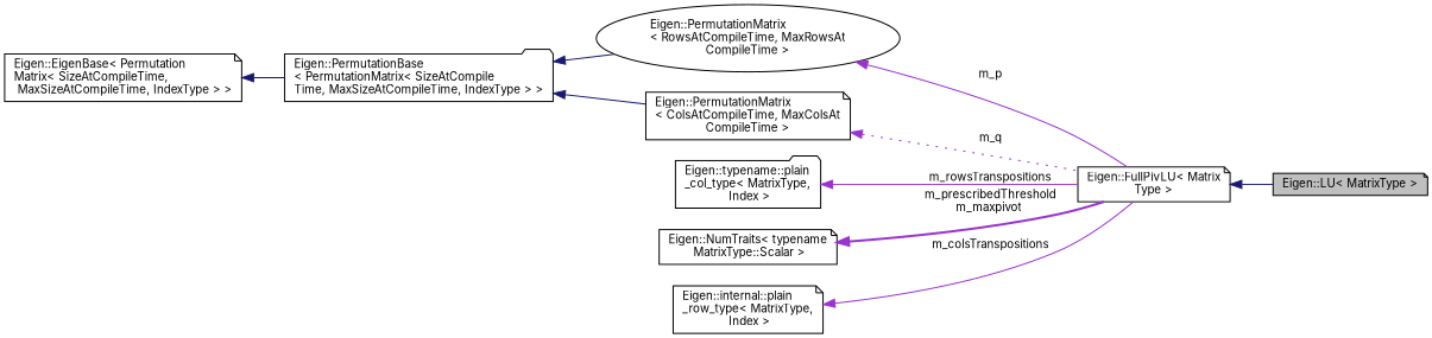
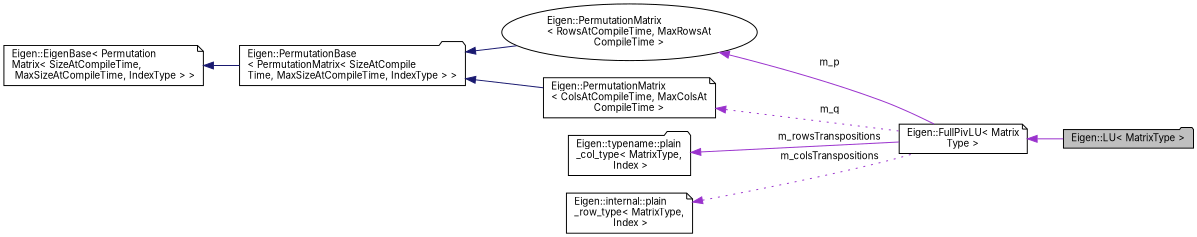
  digraph {
    fontname=Inter
    rankdir=LR
    node [color=black fillcolor=white fontname=Inter fontsize=10 shape=note style=filled]
    edge [color=darkorchid3 dir=back fontname=Inter fontsize=10 labelfontname=Helvetica labelfontsize=10 style=solid]
-   n1 [fillcolor=grey75 fontcolor=black height=0.2 label="Eigen::LU\< MatrixType \>" width=0.4]
+   n1 [fillcolor=grey75 fontcolor=black height=0.2 label="Eigen::LU\< MatrixType \>" shape=folder width=0.4]
    n2 [height=0.2 label="Eigen::FullPivLU\< Matrix\lType \>" width=0.4]
    n3 [height=0.2 label="Eigen::PermutationMatrix\l\< RowsAtCompileTime, MaxRowsAt\lCompileTime \>" shape=ellipse width=0.4]
    n4 [height=0.2 label="Eigen::PermutationBase\l\< PermutationMatrix\< SizeAtCompile\lTime, MaxSizeAtCompileTime, IndexType \> \>" shape=folder width=0.4]
    n5 [height=0.2 label="Eigen::PermutationMatrix\l\< ColsAtCompileTime, MaxColsAt\lCompileTime \>" width=0.4]
    n6 [height=0.2 label="Eigen::EigenBase\< Permutation\lMatrix\< SizeAtCompileTime,\l MaxSizeAtCompileTime, IndexType \> \>" width=0.4]
    n7 [height=0.2 label="Eigen::typename::plain\l_col_type\< MatrixType,\l Index \>" shape=folder width=0.4]
-   n8 [height=0.2 label="Eigen::NumTraits\< typename\l MatrixType::Scalar \>" width=0.4]
    n9 [height=0.2 label="Eigen::internal::plain\l_row_type\< MatrixType,\l Index \>" width=0.4]
-   n2 -> n1 [color=midnightblue]
+   n2 -> n1
    n3 -> n2 [label=" m_p"]
    n4 -> n3 [color=midnightblue]
    n4 -> n5 [color=midnightblue]
    n5 -> n2 [label=" m_q" style=dotted]
    n6 -> n4 [color=midnightblue]
    n7 -> n2 [label=" m_rowsTranspositions"]
-   n8 -> n2 [label=" m_prescribedThreshold\nm_maxpivot" style=bold]
-   n9 -> n2 [label=" m_colsTranspositions"]
+   n9 -> n2 [label=" m_colsTranspositions" style=dotted]
  }
